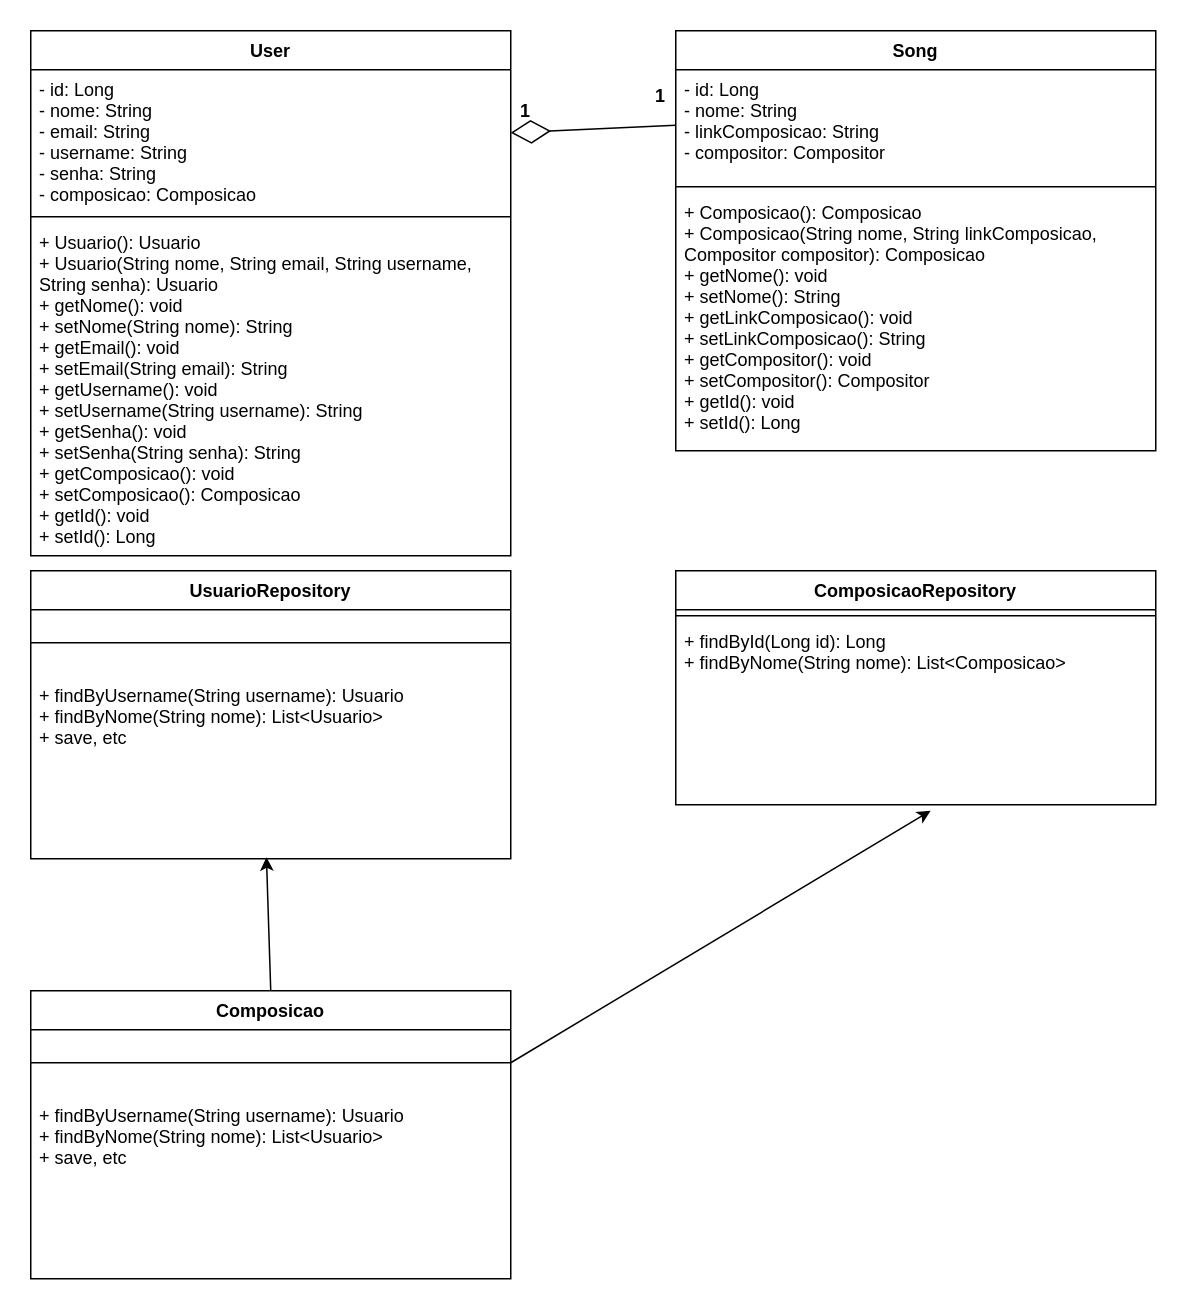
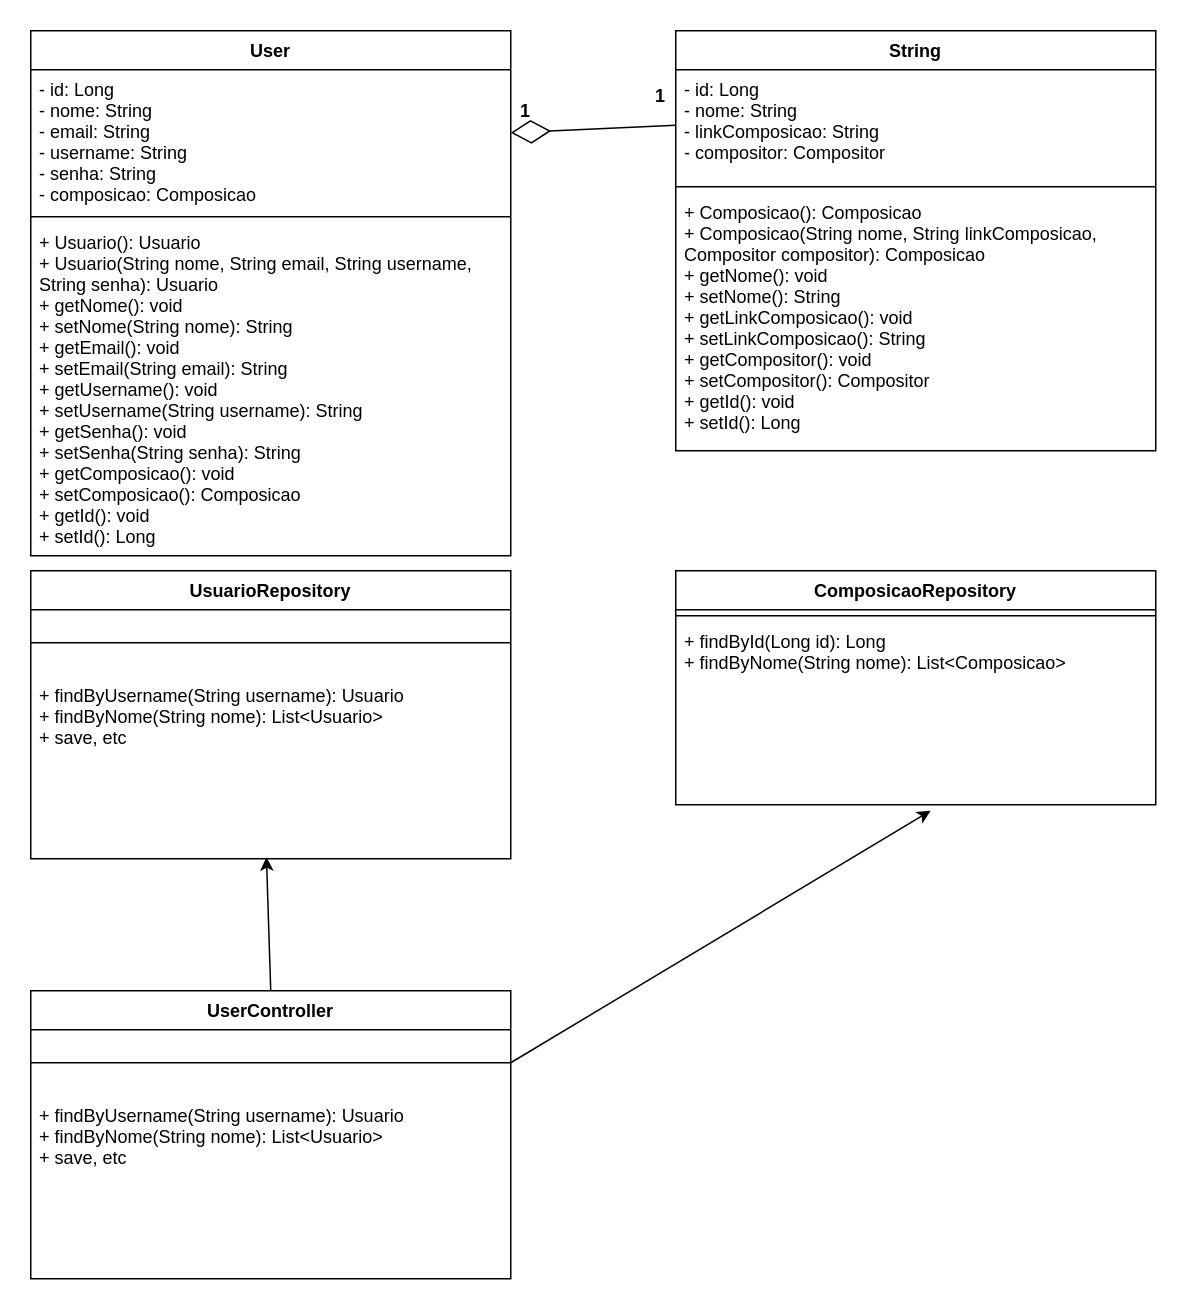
  <mxCell id="0" />
  <mxCell id="1" parent="0" />
  <mxCell id="2" value="User" style="swimlane;fontStyle=1;align=center;verticalAlign=top;childLayout=stackLayout;horizontal=1;startSize=26;horizontalStack=0;resizeParent=1;resizeParentMax=0;resizeLast=0;collapsible=1;marginBottom=0;" parent="1" vertex="1"><mxGeometry x="20" y="20" width="320" height="350" as="geometry" /></mxCell>
  <mxCell id="3" value="- id: Long&#10;- nome: String&#10;- email: String&#10;- username: String&#10;- senha: String&#10;- composicao: Composicao" style="text;strokeColor=none;fillColor=none;align=left;verticalAlign=top;spacingLeft=4;spacingRight=4;overflow=hidden;rotatable=0;points=[[0,0.5],[1,0.5]];portConstraint=eastwest;" parent="2" vertex="1"><mxGeometry y="26" width="320" height="94" as="geometry" /></mxCell>
  <mxCell id="4" value="" style="line;strokeWidth=1;fillColor=none;align=left;verticalAlign=middle;spacingTop=-1;spacingLeft=3;spacingRight=3;rotatable=0;labelPosition=right;points=[];portConstraint=eastwest;" parent="2" vertex="1"><mxGeometry y="120" width="320" height="8" as="geometry" /></mxCell>
  <mxCell id="5" value="+ Usuario(): Usuario&#10;+ Usuario(String nome, String email, String username,&#10;String senha): Usuario&#10;+ getNome(): void&#10;+ setNome(String nome): String&#10;+ getEmail(): void&#10;+ setEmail(String email): String&#10;+ getUsername(): void&#10;+ setUsername(String username): String&#10;+ getSenha(): void&#10;+ setSenha(String senha): String&#10;+ getComposicao(): void&#10;+ setComposicao(): Composicao&#10;+ getId(): void&#10;+ setId(): Long" style="text;strokeColor=none;fillColor=none;align=left;verticalAlign=top;spacingLeft=4;spacingRight=4;overflow=hidden;rotatable=0;points=[[0,0.5],[1,0.5]];portConstraint=eastwest;" parent="2" vertex="1"><mxGeometry y="128" width="320" height="222" as="geometry" /></mxCell>
- <mxCell id="6" value="Song" style="swimlane;fontStyle=1;align=center;verticalAlign=top;childLayout=stackLayout;horizontal=1;startSize=26;horizontalStack=0;resizeParent=1;resizeParentMax=0;resizeLast=0;collapsible=1;marginBottom=0;" parent="1" vertex="1"><mxGeometry x="450" y="20" width="320" height="280" as="geometry" /></mxCell>
+ <mxCell id="6" value="String" style="swimlane;fontStyle=1;align=center;verticalAlign=top;childLayout=stackLayout;horizontal=1;startSize=26;horizontalStack=0;resizeParent=1;resizeParentMax=0;resizeLast=0;collapsible=1;marginBottom=0;" parent="1" vertex="1"><mxGeometry x="450" y="20" width="320" height="280" as="geometry" /></mxCell>
  <mxCell id="7" value="- id: Long&#10;- nome: String&#10;- linkComposicao: String&#10;- compositor: Compositor" style="text;strokeColor=none;fillColor=none;align=left;verticalAlign=top;spacingLeft=4;spacingRight=4;overflow=hidden;rotatable=0;points=[[0,0.5],[1,0.5]];portConstraint=eastwest;" parent="6" vertex="1"><mxGeometry y="26" width="320" height="74" as="geometry" /></mxCell>
  <mxCell id="8" value="" style="line;strokeWidth=1;fillColor=none;align=left;verticalAlign=middle;spacingTop=-1;spacingLeft=3;spacingRight=3;rotatable=0;labelPosition=right;points=[];portConstraint=eastwest;" parent="6" vertex="1"><mxGeometry y="100" width="320" height="8" as="geometry" /></mxCell>
  <mxCell id="9" value="+ Composicao(): Composicao&#10;+ Composicao(String nome, String linkComposicao,&#10;Compositor compositor): Composicao&#10;+ getNome(): void&#10;+ setNome(): String&#10;+ getLinkComposicao(): void&#10;+ setLinkComposicao(): String&#10;+ getCompositor(): void&#10;+ setCompositor(): Compositor&#10;+ getId(): void&#10;+ setId(): Long" style="text;strokeColor=none;fillColor=none;align=left;verticalAlign=top;spacingLeft=4;spacingRight=4;overflow=hidden;rotatable=0;points=[[0,0.5],[1,0.5]];portConstraint=eastwest;" parent="6" vertex="1"><mxGeometry y="108" width="320" height="172" as="geometry" /></mxCell>
  <mxCell id="10" value="" style="endArrow=diamondThin;endFill=0;endSize=24;html=1;exitX=0;exitY=0.5;exitDx=0;exitDy=0;" parent="1" source="7" edge="1"><mxGeometry width="160" relative="1" as="geometry"><mxPoint x="300" y="210" as="sourcePoint" /><mxPoint x="340" y="88" as="targetPoint" /></mxGeometry></mxCell>
  <mxCell id="11" value="1" style="text;align=center;fontStyle=1;verticalAlign=middle;spacingLeft=3;spacingRight=3;strokeColor=none;rotatable=0;points=[[0,0.5],[1,0.5]];portConstraint=eastwest;" parent="1" vertex="1"><mxGeometry x="310" y="60" width="80" height="26" as="geometry" /></mxCell>
  <mxCell id="12" value="1" style="text;align=center;fontStyle=1;verticalAlign=middle;spacingLeft=3;spacingRight=3;strokeColor=none;rotatable=0;points=[[0,0.5],[1,0.5]];portConstraint=eastwest;" parent="1" vertex="1"><mxGeometry x="400" y="50" width="80" height="26" as="geometry" /></mxCell>
  <mxCell id="13" value="UsuarioRepository" style="swimlane;fontStyle=1;align=center;verticalAlign=top;childLayout=stackLayout;horizontal=1;startSize=26;horizontalStack=0;resizeParent=1;resizeParentMax=0;resizeLast=0;collapsible=1;marginBottom=0;" parent="1" vertex="1"><mxGeometry x="20" y="380" width="320" height="192" as="geometry" /></mxCell>
  <mxCell id="14" value="" style="line;strokeWidth=1;fillColor=none;align=left;verticalAlign=middle;spacingTop=-1;spacingLeft=3;spacingRight=3;rotatable=0;labelPosition=right;points=[];portConstraint=eastwest;" parent="13" vertex="1"><mxGeometry y="26" width="320" height="44" as="geometry" /></mxCell>
  <mxCell id="15" value="+ findByUsername(String username): Usuario&#10;+ findByNome(String nome): List&lt;Usuario&gt;&#10;+ save, etc" style="text;strokeColor=none;fillColor=none;align=left;verticalAlign=top;spacingLeft=4;spacingRight=4;overflow=hidden;rotatable=0;points=[[0,0.5],[1,0.5]];portConstraint=eastwest;" parent="13" vertex="1"><mxGeometry y="70" width="320" height="122" as="geometry" /></mxCell>
  <mxCell id="16" value="ComposicaoRepository" style="swimlane;fontStyle=1;align=center;verticalAlign=top;childLayout=stackLayout;horizontal=1;startSize=26;horizontalStack=0;resizeParent=1;resizeParentMax=0;resizeLast=0;collapsible=1;marginBottom=0;" parent="1" vertex="1"><mxGeometry x="450" y="380" width="320" height="156" as="geometry" /></mxCell>
  <mxCell id="17" value="" style="line;strokeWidth=1;fillColor=none;align=left;verticalAlign=middle;spacingTop=-1;spacingLeft=3;spacingRight=3;rotatable=0;labelPosition=right;points=[];portConstraint=eastwest;" parent="16" vertex="1"><mxGeometry y="26" width="320" height="8" as="geometry" /></mxCell>
  <mxCell id="18" value="+ findById(Long id): Long&#10;+ findByNome(String nome): List&lt;Composicao&gt;" style="text;strokeColor=none;fillColor=none;align=left;verticalAlign=top;spacingLeft=4;spacingRight=4;overflow=hidden;rotatable=0;points=[[0,0.5],[1,0.5]];portConstraint=eastwest;" parent="16" vertex="1"><mxGeometry y="34" width="320" height="122" as="geometry" /></mxCell>
- <mxCell id="19" value="Composicao" style="swimlane;fontStyle=1;align=center;verticalAlign=top;childLayout=stackLayout;horizontal=1;startSize=26;horizontalStack=0;resizeParent=1;resizeParentMax=0;resizeLast=0;collapsible=1;marginBottom=0;" vertex="1" parent="1"><mxGeometry x="20" y="660" width="320" height="192" as="geometry" /></mxCell>
+ <mxCell id="19" value="UserController" style="swimlane;fontStyle=1;align=center;verticalAlign=top;childLayout=stackLayout;horizontal=1;startSize=26;horizontalStack=0;resizeParent=1;resizeParentMax=0;resizeLast=0;collapsible=1;marginBottom=0;" vertex="1" parent="1"><mxGeometry x="20" y="660" width="320" height="192" as="geometry" /></mxCell>
  <mxCell id="20" value="" style="line;strokeWidth=1;fillColor=none;align=left;verticalAlign=middle;spacingTop=-1;spacingLeft=3;spacingRight=3;rotatable=0;labelPosition=right;points=[];portConstraint=eastwest;" vertex="1" parent="19"><mxGeometry y="26" width="320" height="44" as="geometry" /></mxCell>
  <mxCell id="21" value="+ findByUsername(String username): Usuario&#10;+ findByNome(String nome): List&lt;Usuario&gt;&#10;+ save, etc" style="text;strokeColor=none;fillColor=none;align=left;verticalAlign=top;spacingLeft=4;spacingRight=4;overflow=hidden;rotatable=0;points=[[0,0.5],[1,0.5]];portConstraint=eastwest;" vertex="1" parent="19"><mxGeometry y="70" width="320" height="122" as="geometry" /></mxCell>
  <mxCell id="22" value="" style="endArrow=classic;html=1;entryX=0.491;entryY=0.992;entryDx=0;entryDy=0;entryPerimeter=0;exitX=0.5;exitY=0;exitDx=0;exitDy=0;" edge="1" parent="1" source="19" target="15"><mxGeometry width="50" height="50" relative="1" as="geometry"><mxPoint x="360" y="660" as="sourcePoint" /><mxPoint x="410" y="610" as="targetPoint" /></mxGeometry></mxCell>
  <mxCell id="23" value="" style="endArrow=classic;html=1;entryX=0.531;entryY=1.033;entryDx=0;entryDy=0;entryPerimeter=0;exitX=1;exitY=0.25;exitDx=0;exitDy=0;" edge="1" parent="1" source="19" target="18"><mxGeometry width="50" height="50" relative="1" as="geometry"><mxPoint x="190" y="670" as="sourcePoint" /><mxPoint x="187.12" y="581.024" as="targetPoint" /></mxGeometry></mxCell>
